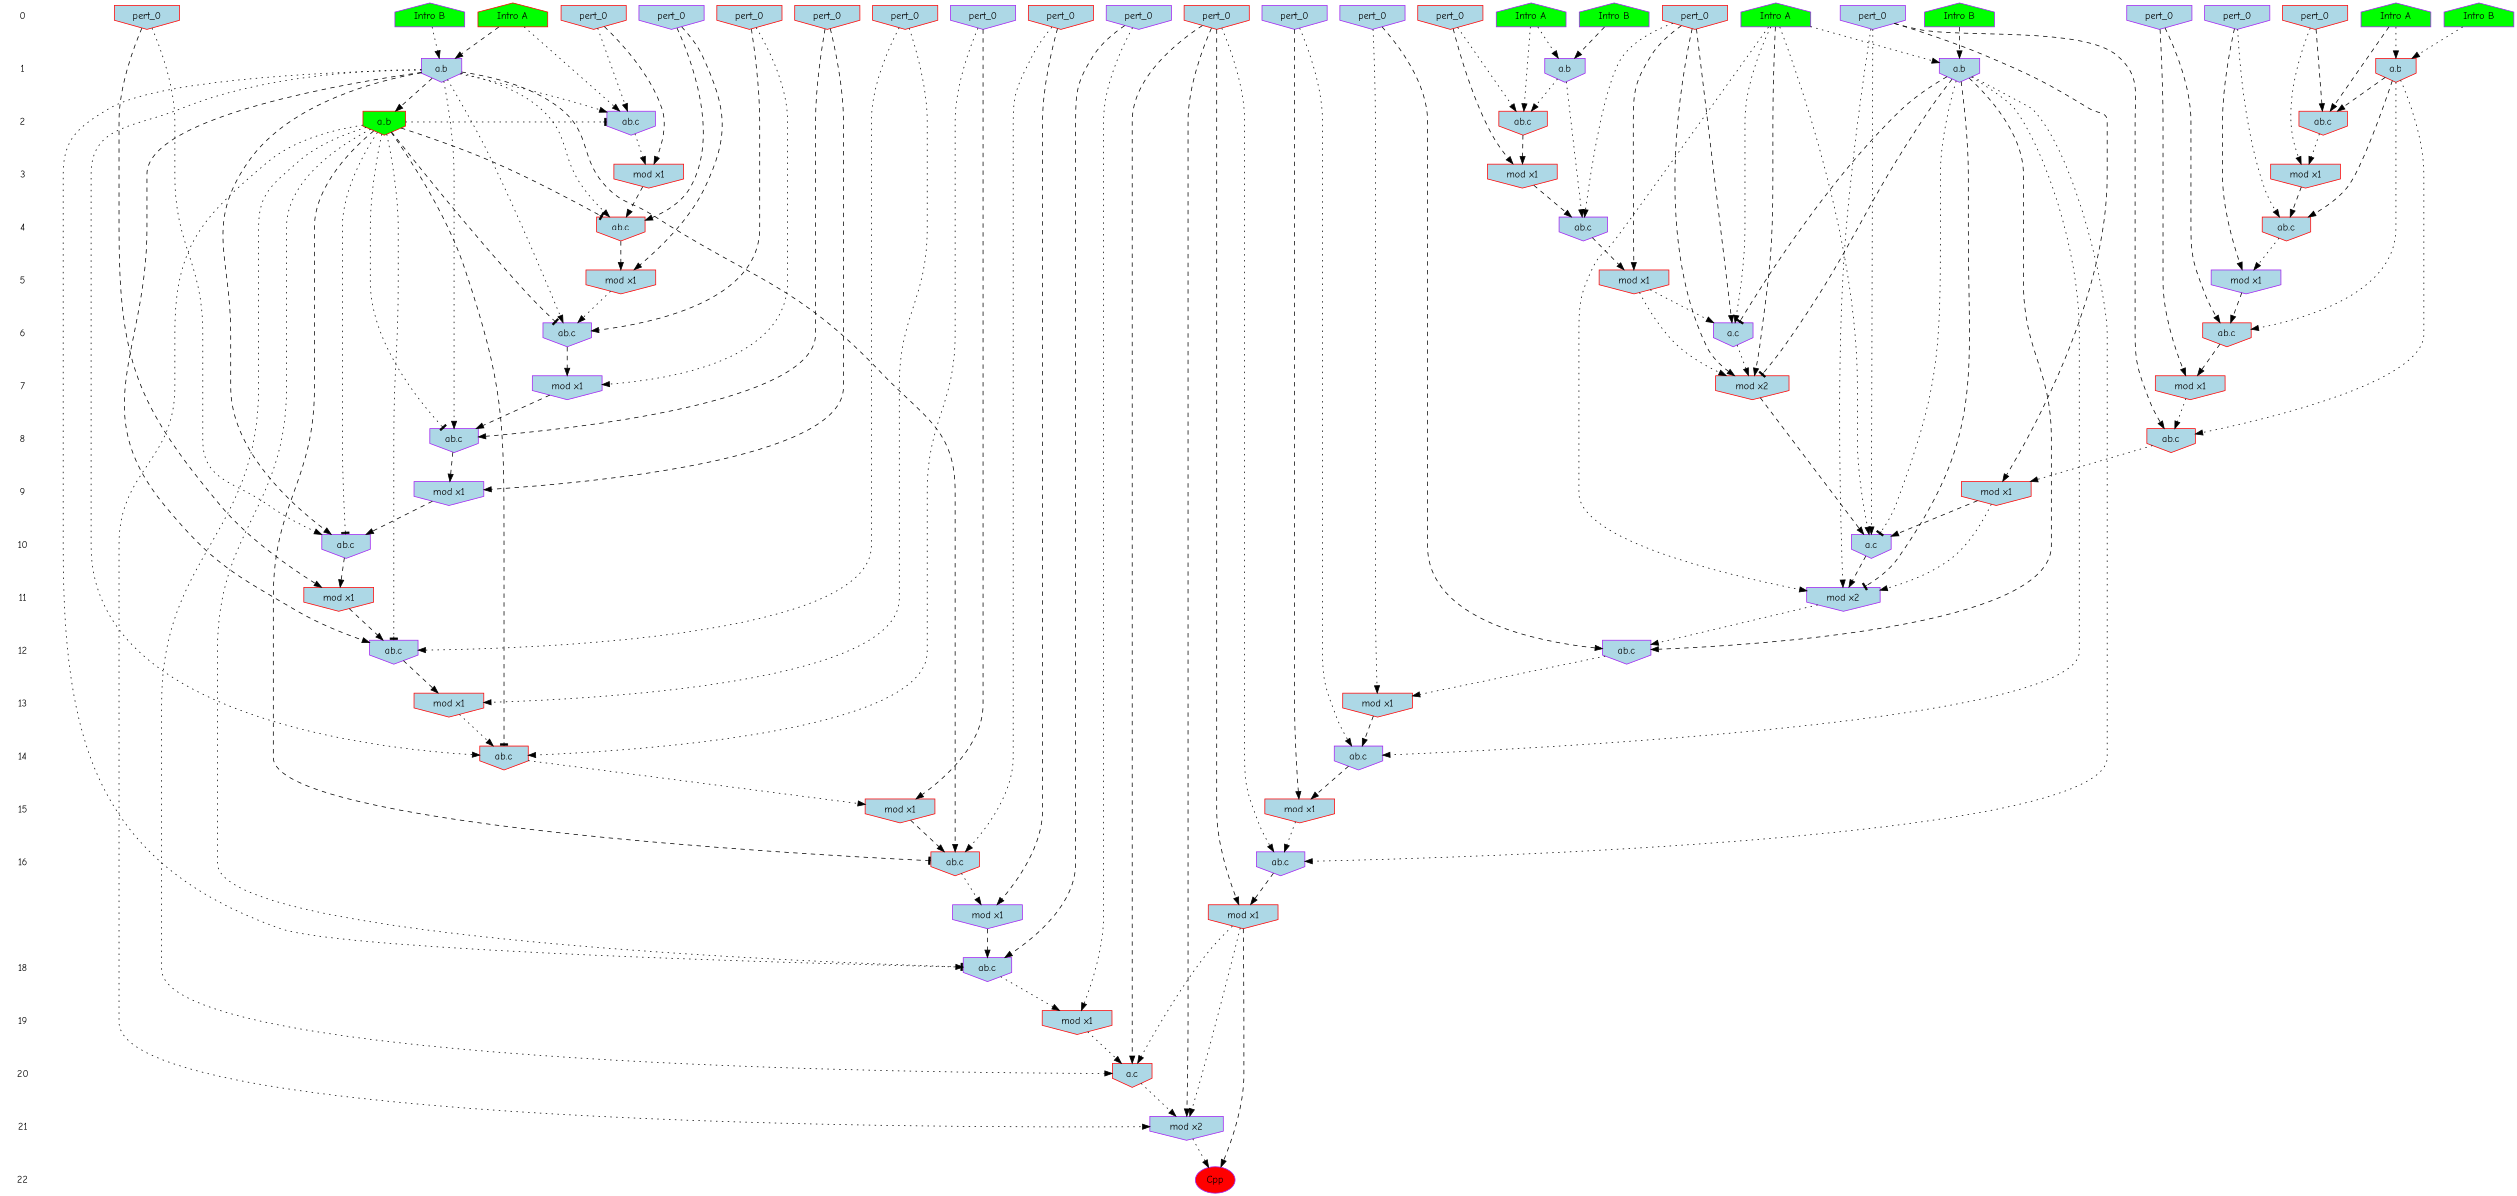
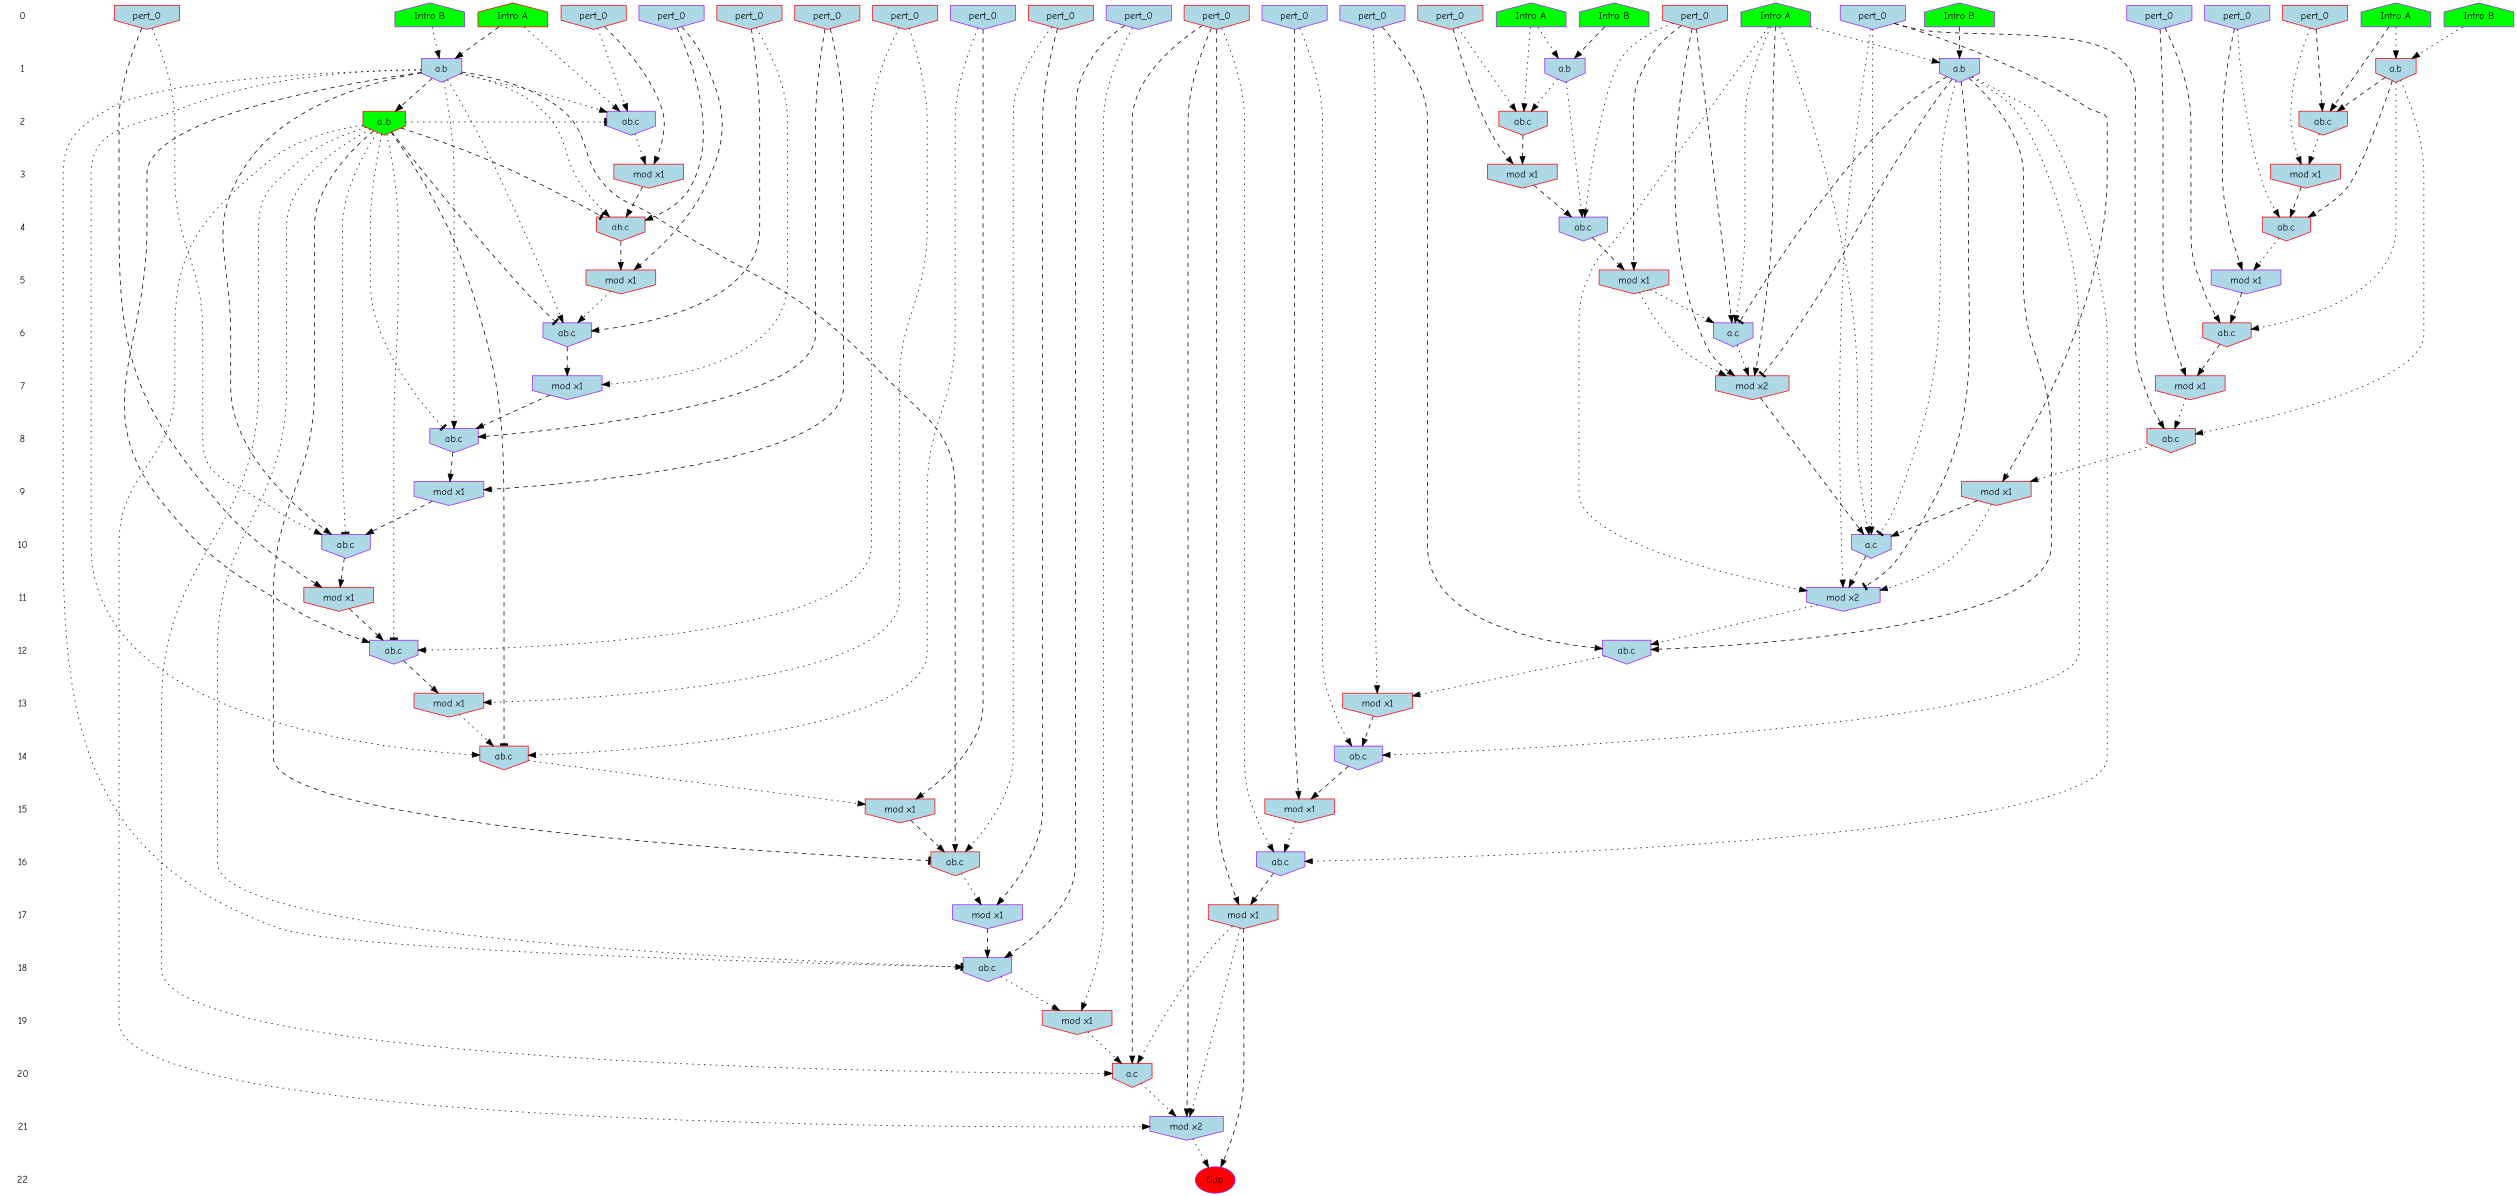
  digraph {
    fontname="Comic Neue"
    ranksep=.5
    node [color=red fontname="Comic Neue" shape=invhouse fillcolor=lightblue style=filled]
    edge [fontname="Comic Neue" style=dotted]
    0 [shape=plaintext fillcolor="" style=""]
    n2 [fillcolor=green label="Intro A" shape=house]
    n3 [color=purple fillcolor=green label="Intro B" shape=house]
    n4 [color=purple fillcolor=green label="Intro B" shape=house]
    n5 [color=purple fillcolor=green label="Intro A" shape=house]
    n6 [color=purple fillcolor=green label="Intro B" shape=house]
    n7 [color=purple fillcolor=green label="Intro A" shape=house]
    n8 [color=purple fillcolor=green label="Intro B" shape=house]
    n9 [color=purple fillcolor=green label="Intro A" shape=house]
    n10 [color=purple label=pert_0]
    n11 [label=pert_0]
    n12 [label=pert_0]
    n13 [color=purple label=pert_0]
    n14 [label=pert_0]
    n15 [label=pert_0]
    n16 [label=pert_0]
    n17 [label=pert_0]
    n18 [label=pert_0]
    n19 [color=purple label=pert_0]
    n20 [color=purple label=pert_0]
    n21 [color=purple label=pert_0]
    n22 [color=purple label=pert_0]
    n23 [label=pert_0]
    n24 [color=purple label=pert_0]
    n25 [color=purple label=pert_0]
    n26 [label=pert_0]
    n27 [label=pert_0]
    1 [shape=plaintext fillcolor="" style=""]
    n29 [label="a.b"]
    n30 [color=purple label="a.b"]
    n31 [color=purple label="a.b"]
    n32 [color=purple label="a.b"]
    2 [color=purple shape=plaintext fillcolor="" style=""]
    n34 [label="ab.c"]
    n35 [label="ab.c"]
    n36 [color=purple label="ab.c"]
    n37 [fillcolor=green label="a..b"]
    3 [color=purple shape=plaintext fillcolor="" style=""]
    n39 [label="mod x1"]
    n40 [label="mod x1"]
    n41 [label="mod x1"]
    4 [shape=plaintext fillcolor="" style=""]
    n43 [color=purple label="ab.c"]
    n44 [label="ab.c"]
    n45 [label="ab.c"]
    5 [shape=plaintext fillcolor="" style=""]
    n47 [label="mod x1"]
    n48 [label="mod x1"]
    n49 [color=purple label="mod x1"]
    6 [shape=plaintext fillcolor="" style=""]
    n51 [color=purple label="ab.c"]
    n52 [label="ab.c"]
    n53 [color=purple label="a.c"]
    7 [color=purple shape=plaintext fillcolor="" style=""]
    n55 [color=purple label="mod x1"]
    n56 [label="mod x2"]
    n57 [label="mod x1"]
    8 [shape=plaintext fillcolor="" style=""]
    n59 [color=purple label="ab.c"]
    n60 [label="ab.c"]
    9 [color=purple shape=plaintext fillcolor="" style=""]
    n62 [color=purple label="mod x1"]
    n63 [label="mod x1"]
    10 [shape=plaintext fillcolor="" style=""]
    n65 [color=purple label="ab.c"]
    n66 [color=purple label="a.c"]
    11 [color=purple shape=plaintext fillcolor="" style=""]
    n68 [label="mod x1"]
    n69 [color=purple label="mod x2"]
    12 [shape=plaintext fillcolor="" style=""]
    n71 [color=purple label="ab.c"]
    n72 [color=purple label="ab.c"]
    13 [shape=plaintext fillcolor="" style=""]
    n74 [label="mod x1"]
    n75 [label="mod x1"]
    14 [shape=plaintext fillcolor="" style=""]
    n77 [label="ab.c"]
    n78 [color=purple label="ab.c"]
    15 [shape=plaintext fillcolor="" style=""]
    n80 [label="mod x1"]
    n81 [label="mod x1"]
    16 [color=purple shape=plaintext fillcolor="" style=""]
    n83 [label="ab.c"]
    n84 [color=purple label="ab.c"]
+   17 [shape=plaintext fillcolor="" style=""]
    n86 [color=purple label="mod x1"]
    n87 [label="mod x1"]
    18 [color=purple shape=plaintext fillcolor="" style=""]
    n89 [color=purple label="ab.c"]
    19 [color=purple shape=plaintext fillcolor="" style=""]
    n91 [label="mod x1"]
    20 [shape=plaintext fillcolor="" style=""]
    n93 [label="a.c"]
    21 [color=purple shape=plaintext fillcolor="" style=""]
    n95 [color=purple label="mod x2"]
    22 [shape=plaintext fillcolor="" style=""]
    n97 [color=purple fillcolor=red label=Cpp shape=""]
    subgraph sub_1 {
      rank=same
      0
      n2
      n3
      n4
      n5
      n6
      n7
      n8
      n9
      n10
      n11
      n12
      n13
      n14
      n15
      n16
      n17
      n18
      n19
      n20
      n21
      n22
      n23
      n24
      n25
      n26
      n27
    }
    subgraph sub_2 {
      rank=same
      1
      n29
      n30
      n31
      n32
    }
    subgraph sub_3 {
      rank=same
      2
      n34
      n35
      n36
      n37
    }
    subgraph sub_4 {
      rank=same
      3
      n39
      n40
      n41
    }
    subgraph sub_5 {
      rank=same
      4
      n43
      n44
      n45
    }
    subgraph sub_6 {
      rank=same
      5
      n47
      n48
      n49
    }
    subgraph sub_7 {
      rank=same
      6
      n51
      n52
      n53
    }
    subgraph sub_8 {
      rank=same
      7
      n55
      n56
      n57
    }
    subgraph sub_9 {
      rank=same
      8
      n59
      n60
    }
    subgraph sub_10 {
      rank=same
      9
      n62
      n63
    }
    subgraph sub_11 {
      rank=same
      10
      n65
      n66
    }
    subgraph sub_12 {
      rank=same
      11
      n68
      n69
    }
    subgraph sub_13 {
      rank=same
      12
      n71
      n72
    }
    subgraph sub_14 {
      rank=same
      13
      n74
      n75
    }
    subgraph sub_15 {
      rank=same
      14
      n77
      n78
    }
    subgraph sub_16 {
      rank=same
      15
      n80
      n81
    }
    subgraph sub_17 {
      rank=same
      16
      n83
      n84
    }
    subgraph sub_18 {
      rank=same
+     17
      n86
      n87
    }
    subgraph sub_19 {
      rank=same
      18
      n89
    }
    subgraph sub_20 {
      rank=same
      19
      n91
    }
    subgraph sub_21 {
      rank=same
      20
      n93
    }
    subgraph sub_22 {
      rank=same
      21
      n95
    }
    subgraph sub_23 {
      rank=same
      22
      n97
    }
    0 -> 1 [style=invis]
    n2 -> n30 [style=dashed]
    n2 -> n36
    n3 -> n31 [style=dashed]
    n4 -> n29
    n5 -> n29
    n5 -> n35 [style=dashed]
    n6 -> n32 [style=dashed]
    n7 -> n31
    n7 -> n34
    n8 -> n30
    n9 -> n32
    n9 -> n53
    n9 -> n56 [style=dashed]
    n9 -> n66
    n9 -> n69
    n10 -> n52 [style=dashed]
    n10 -> n57 [style=dashed]
    n11 -> n59 [style=dashed]
    n11 -> n62 [style=dashed]
    n12 -> n43
    n12 -> n47 [style=dashed]
    n12 -> n53 [style=dashed]
    n12 -> n56 [style=dashed]
    n13 -> n44
    n13 -> n49 [style=dashed]
    n14 -> n34
    n14 -> n39 [style=dashed]
    n15 -> n65
    n15 -> n68 [style=dashed]
    n16 -> n36
    n16 -> n41 [style=dashed]
    n17 -> n83
    n17 -> n86 [style=dashed]
    n18 -> n51 [style=dashed]
    n18 -> n55
    n19 -> n78
    n19 -> n81 [style=dashed]
    n20 -> n60 [style=dashed]
    n20 -> n63 [style=dashed]
    n20 -> n66
    n20 -> n69
    n21 -> n72 [style=dashed]
    n21 -> n75
    n22 -> n45 [style=dashed]
    n22 -> n48 [style=dashed]
    n23 -> n71
    n23 -> n74
    n24 -> n77
    n24 -> n80 [style=dashed]
    n25 -> n89 [style=dashed]
    n25 -> n91
    n26 -> n35 [style=dashed]
    n26 -> n40
    n27 -> n84
    n27 -> n87 [style=dashed]
    n27 -> n93 [style=dashed]
    n27 -> n95 [style=dashed]
    1 -> 2 [style=invis]
    n29 -> n35 [style=dashed]
    n29 -> n44 [style=dashed]
    n29 -> n52
    n29 -> n60
    n30 -> n36
    n30 -> n37 [style=dashed]
    n30 -> n45
    n30 -> n51
    n30 -> n59
    n30 -> n65 [style=dashed]
    n30 -> n71 [style=dashed]
    n30 -> n77
    n30 -> n83 [style=dashed]
    n30 -> n89
    n31 -> n34
    n31 -> n43
    n32 -> n53 [arrowhead=tee style=dashed]
    n32 -> n56 [arrowhead=tee style=dashed]
    n32 -> n66 [arrowhead=tee]
    n32 -> n69 [arrowhead=tee style=dashed]
    n32 -> n72 [style=dashed]
    n32 -> n78
    n32 -> n84
    2 -> 3 [style=invis]
    n34 -> n39 [style=dashed]
    n35 -> n40
    n36 -> n41
    n37 -> n36 [arrowhead=tee]
    n37 -> n45 [arrowhead=tee style=dashed]
    n37 -> n51 [arrowhead=tee style=dashed]
    n37 -> n59 [arrowhead=tee]
    n37 -> n65 [arrowhead=tee]
    n37 -> n71 [arrowhead=tee]
    n37 -> n77 [arrowhead=tee style=dashed]
    n37 -> n83 [arrowhead=tee style=dashed]
    n37 -> n89 [arrowhead=tee]
    n37 -> n93
    n37 -> n95
    3 -> 4 [style=invis]
    n39 -> n43 [style=dashed]
    n40 -> n44 [style=dashed]
    n41 -> n45 [style=dashed]
    4 -> 5 [style=invis]
    n43 -> n47 [style=dashed]
    n44 -> n49
    n45 -> n48 [style=dashed]
    5 -> 6 [style=invis]
    n47 -> n53
    n47 -> n56
    n48 -> n51
    n49 -> n52 [style=dashed]
    6 -> 7 [style=invis]
    n51 -> n55 [style=dashed]
    n52 -> n57 [style=dashed]
    n53 -> n56
    7 -> 8 [style=invis]
    n55 -> n59 [style=dashed]
    n56 -> n66 [style=dashed]
    n57 -> n60
    8 -> 9 [style=invis]
    n59 -> n62 [style=dashed]
    n60 -> n63
    9 -> 10 [style=invis]
    n62 -> n65 [style=dashed]
    n63 -> n66 [style=dashed]
    n63 -> n69
    10 -> 11 [style=invis]
    n65 -> n68 [style=dashed]
    n66 -> n69 [style=dashed]
    11 -> 12 [style=invis]
    n68 -> n71 [style=dashed]
    n69 -> n72
    12 -> 13 [style=invis]
    n71 -> n74 [style=dashed]
    n72 -> n75
    13 -> 14 [style=invis]
    n74 -> n77
    n75 -> n78 [style=dashed]
    14 -> 15 [style=invis]
    n77 -> n80
    n78 -> n81 [style=dashed]
    15 -> 16 [style=invis]
    n80 -> n83 [style=dashed]
    n81 -> n84
+   16 -> 17 [style=invis]
    n83 -> n86
    n84 -> n87 [style=dashed]
+   17 -> 18 [style=invis]
    n86 -> n89 [style=dashed]
    n87 -> n93
    n87 -> n95
    n87 -> n97 [style=dashed]
    18 -> 19 [style=invis]
    n89 -> n91
    19 -> 20 [style=invis]
    n91 -> n93
    20 -> 21 [style=invis]
    n93 -> n95
    21 -> 22 [style=invis]
    n95 -> n97
  }
